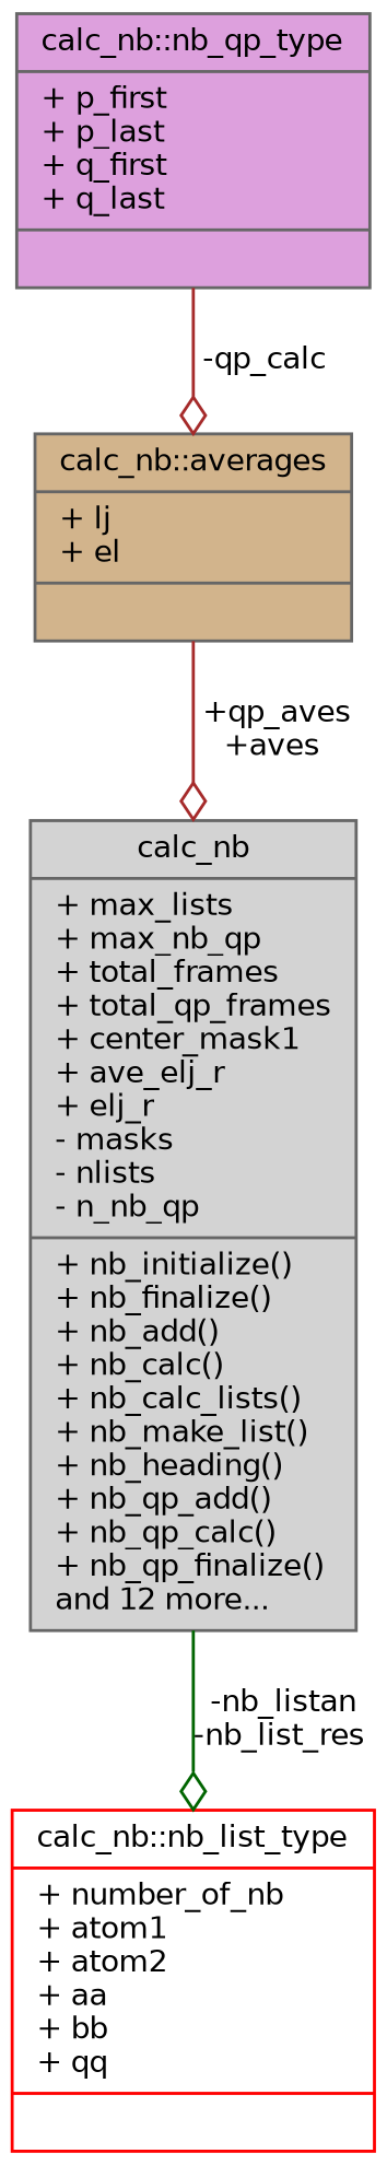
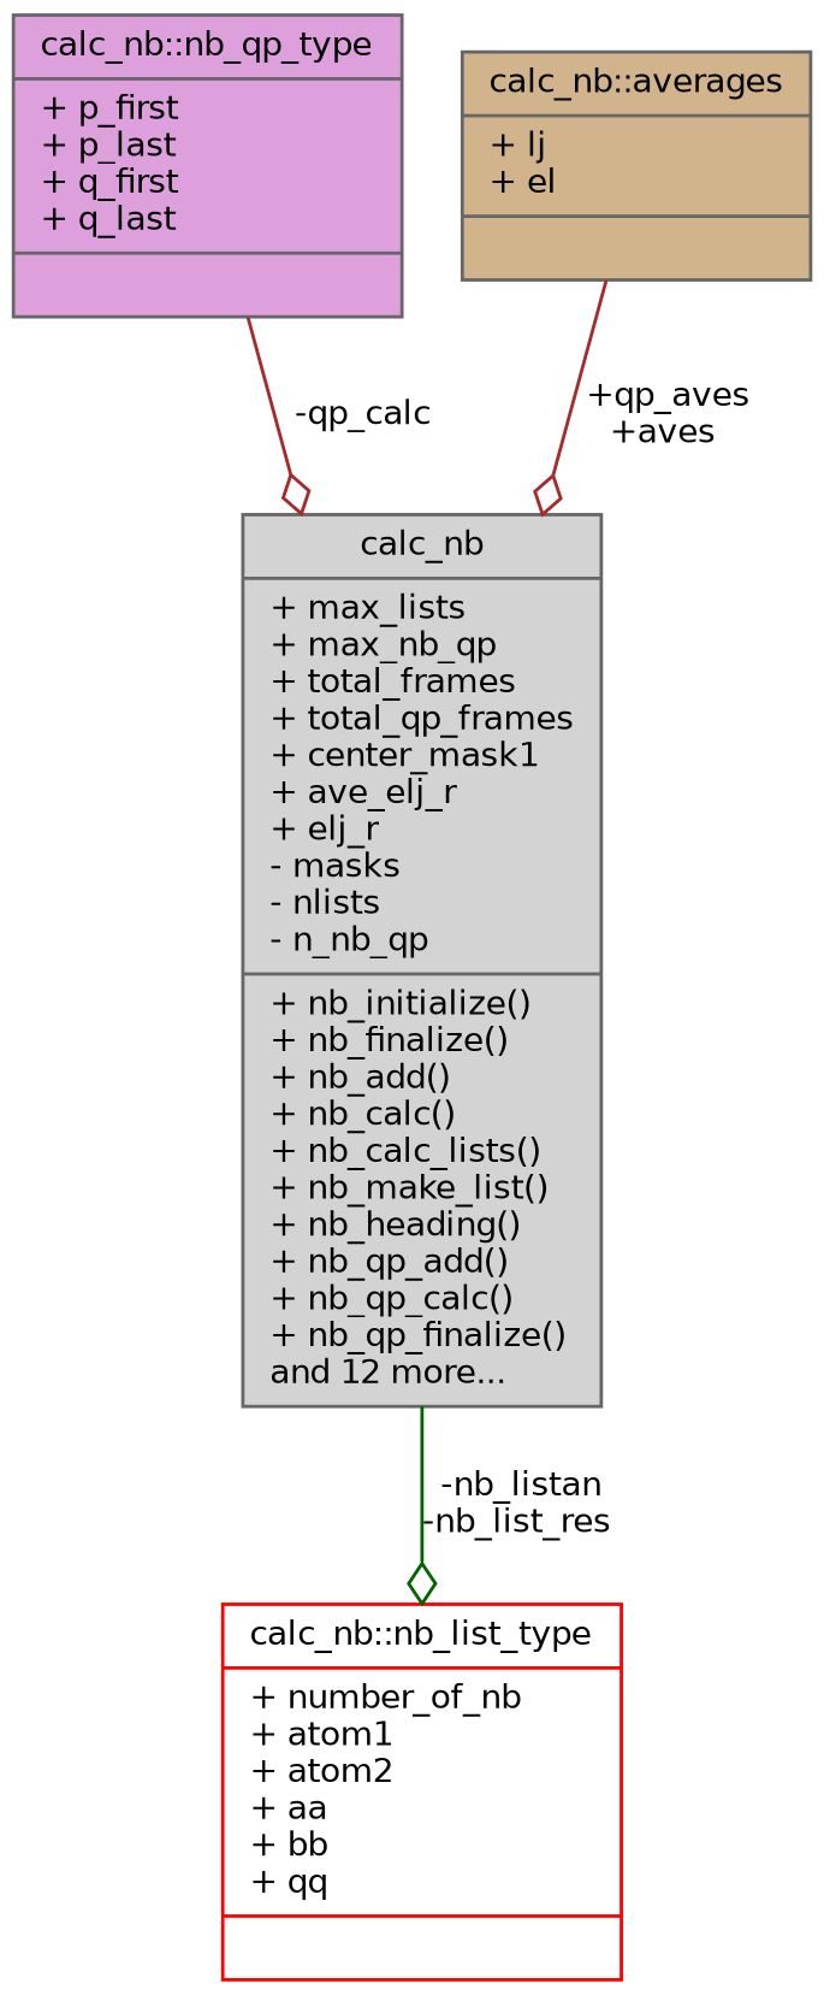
  digraph {
    node [color=gray40 fontname=Helvetica fontsize=10 shape=record style=filled]
    edge [arrowhead=odiamond color=brown fontname=Helvetica fontsize=10 labelfontname=Helvetica labelfontsize=10 style=solid]
    n1 [fillcolor=lightgrey fontcolor=black height=0.2 label="{calc_nb\n|+ max_lists\l+ max_nb_qp\l+ total_frames\l+ total_qp_frames\l+ center_mask1\l+ ave_elj_r\l+ elj_r\l- masks\l- nlists\l- n_nb_qp\l|+ nb_initialize()\l+ nb_finalize()\l+ nb_add()\l+ nb_calc()\l+ nb_calc_lists()\l+ nb_make_list()\l+ nb_heading()\l+ nb_qp_add()\l+ nb_qp_calc()\l+ nb_qp_finalize()\land 12 more...\l}" width=0.4]
    n2 [color=red fillcolor=white height=0.2 label="{calc_nb::nb_list_type\n|+ number_of_nb\l+ atom1\l+ atom2\l+ aa\l+ bb\l+ qq\l|}" width=0.4]
    n3 [fillcolor=plum height=0.2 label="{calc_nb::nb_qp_type\n|+ p_first\l+ p_last\l+ q_first\l+ q_last\l|}" width=0.4]
    n4 [fillcolor=tan height=0.2 label="{calc_nb::averages\n|+ lj\l+ el\l|}" width=0.4]
    n1 -> n2 [color=darkgreen label=" -nb_listan\n-nb_list_res"]
-   n3 -> n4 [label=" -qp_calc"]
+   n3 -> n1 [label=" -qp_calc"]
    n4 -> n1 [label=" +qp_aves\n+aves"]
  }
